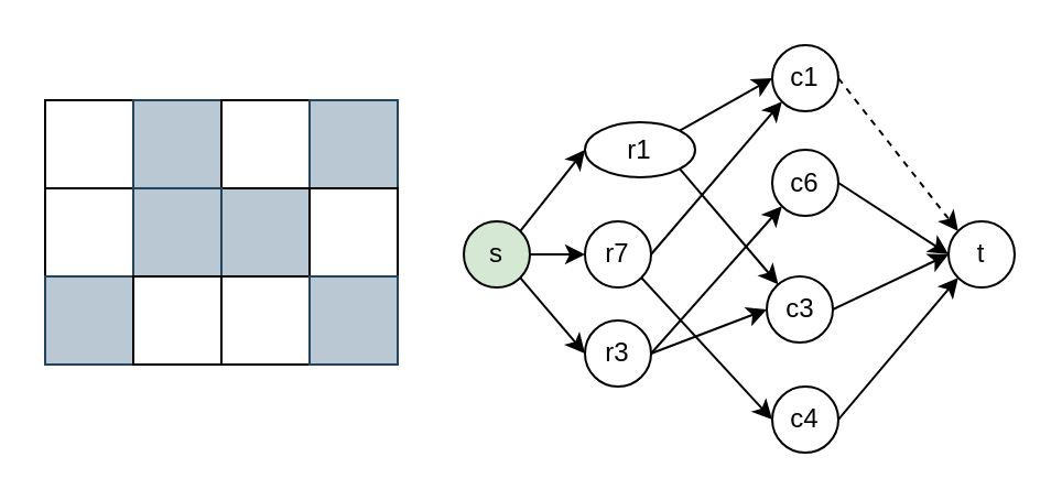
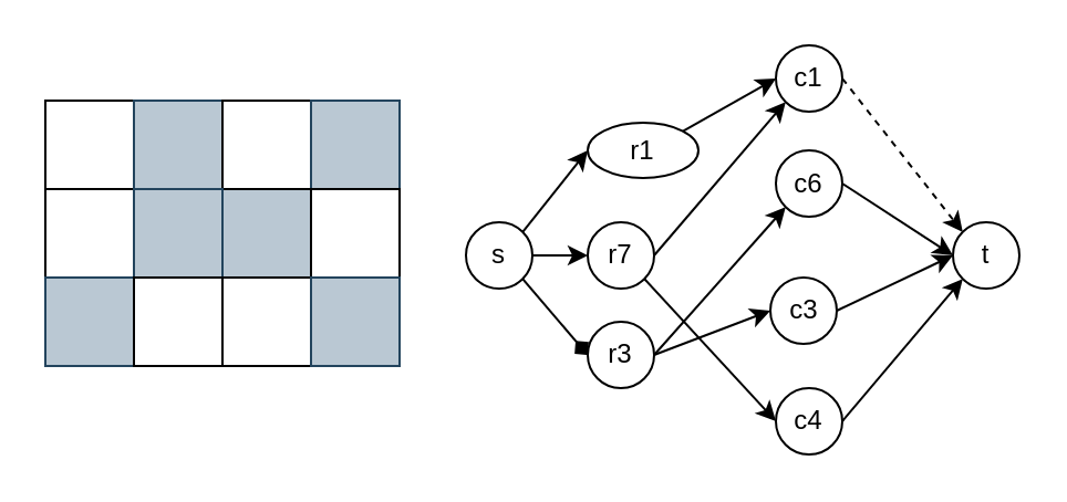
  <mxCell id="0" />
  <mxCell id="1" parent="0" />
  <mxCell id="2" value="" style="rounded=0;whiteSpace=wrap;html=1;fillColor=#bac8d3;strokeColor=#23445d;" vertex="1" parent="1"><mxGeometry x="20" y="45" width="120" height="80" as="geometry" /></mxCell>
  <mxCell id="3" value="" style="rounded=0;whiteSpace=wrap;html=1;" vertex="1" parent="1"><mxGeometry x="20" y="45" width="40" height="40" as="geometry" /></mxCell>
  <mxCell id="4" value="" style="rounded=0;whiteSpace=wrap;html=1;fillColor=#bac8d3;strokeColor=#23445d;" vertex="1" parent="1"><mxGeometry x="60" y="45" width="40" height="40" as="geometry" /></mxCell>
  <mxCell id="5" value="" style="rounded=0;whiteSpace=wrap;html=1;" vertex="1" parent="1"><mxGeometry x="100" y="45" width="40" height="40" as="geometry" /></mxCell>
  <mxCell id="6" value="" style="rounded=0;whiteSpace=wrap;html=1;" vertex="1" parent="1"><mxGeometry x="20" y="85" width="40" height="40" as="geometry" /></mxCell>
  <mxCell id="7" value="" style="rounded=0;whiteSpace=wrap;html=1;fillColor=#bac8d3;strokeColor=#23445d;" vertex="1" parent="1"><mxGeometry x="60" y="85" width="40" height="40" as="geometry" /></mxCell>
  <mxCell id="8" value="" style="rounded=0;whiteSpace=wrap;html=1;fillColor=#bac8d3;strokeColor=#23445d;" vertex="1" parent="1"><mxGeometry x="140" y="45" width="40" height="40" as="geometry" /></mxCell>
  <mxCell id="9" value="" style="rounded=0;whiteSpace=wrap;html=1;" vertex="1" parent="1"><mxGeometry x="140" y="85" width="40" height="40" as="geometry" /></mxCell>
  <mxCell id="10" value="" style="rounded=0;whiteSpace=wrap;html=1;fillColor=#bac8d3;strokeColor=#23445d;" vertex="1" parent="1"><mxGeometry x="20" y="125" width="40" height="40" as="geometry" /></mxCell>
  <mxCell id="11" value="" style="rounded=0;whiteSpace=wrap;html=1;" vertex="1" parent="1"><mxGeometry x="60" y="125" width="40" height="40" as="geometry" /></mxCell>
  <mxCell id="12" value="" style="rounded=0;whiteSpace=wrap;html=1;" vertex="1" parent="1"><mxGeometry x="100" y="125" width="40" height="40" as="geometry" /></mxCell>
  <mxCell id="13" value="" style="rounded=0;whiteSpace=wrap;html=1;fillColor=#bac8d3;strokeColor=#23445d;" vertex="1" parent="1"><mxGeometry x="140" y="125" width="40" height="40" as="geometry" /></mxCell>
  <mxCell id="14" style="edgeStyle=none;rounded=0;orthogonalLoop=1;jettySize=auto;html=1;exitX=1;exitY=0;exitDx=0;exitDy=0;entryX=0;entryY=0.5;entryDx=0;entryDy=0;" edge="1" parent="1" source="16" target="24"><mxGeometry relative="1" as="geometry" /></mxCell>
- <mxCell id="15" style="edgeStyle=none;rounded=0;orthogonalLoop=1;jettySize=auto;html=1;exitX=1;exitY=1;exitDx=0;exitDy=0;" edge="1" parent="1" source="16" target="28"><mxGeometry relative="1" as="geometry" /></mxCell>
  <mxCell id="16" value="r1" style="ellipse;whiteSpace=wrap;html=1;aspect=fixed;" vertex="1" parent="1"><mxGeometry x="265" y="55" width="50" height="25" as="geometry" /></mxCell>
  <mxCell id="17" style="edgeStyle=none;rounded=0;orthogonalLoop=1;jettySize=auto;html=1;exitX=1;exitY=0.5;exitDx=0;exitDy=0;entryX=0;entryY=1;entryDx=0;entryDy=0;" edge="1" parent="1" source="19" target="24"><mxGeometry relative="1" as="geometry" /></mxCell>
  <mxCell id="18" style="edgeStyle=none;rounded=0;orthogonalLoop=1;jettySize=auto;html=1;exitX=1;exitY=1;exitDx=0;exitDy=0;entryX=0;entryY=0.5;entryDx=0;entryDy=0;" edge="1" parent="1" source="19" target="30"><mxGeometry relative="1" as="geometry" /></mxCell>
  <mxCell id="19" value="r7" style="ellipse;whiteSpace=wrap;html=1;aspect=fixed;" vertex="1" parent="1"><mxGeometry x="265" y="100" width="30" height="30" as="geometry" /></mxCell>
  <mxCell id="20" style="edgeStyle=none;rounded=0;orthogonalLoop=1;jettySize=auto;html=1;exitX=1;exitY=0.5;exitDx=0;exitDy=0;entryX=0;entryY=1;entryDx=0;entryDy=0;" edge="1" parent="1" source="22" target="26"><mxGeometry relative="1" as="geometry" /></mxCell>
  <mxCell id="21" style="edgeStyle=none;rounded=0;orthogonalLoop=1;jettySize=auto;html=1;exitX=1;exitY=0.5;exitDx=0;exitDy=0;entryX=0;entryY=0.5;entryDx=0;entryDy=0;" edge="1" parent="1" source="22" target="28"><mxGeometry relative="1" as="geometry" /></mxCell>
  <mxCell id="22" value="r3" style="ellipse;whiteSpace=wrap;html=1;aspect=fixed;" vertex="1" parent="1"><mxGeometry x="265" y="145" width="30" height="30" as="geometry" /></mxCell>
  <mxCell id="23" style="edgeStyle=none;rounded=0;orthogonalLoop=1;jettySize=auto;html=1;exitX=1;exitY=0.5;exitDx=0;exitDy=0;entryX=0;entryY=0;entryDx=0;entryDy=0;dashed=1;" edge="1" parent="1" source="24" target="35"><mxGeometry relative="1" as="geometry" /></mxCell>
  <mxCell id="24" value="c1" style="ellipse;whiteSpace=wrap;html=1;aspect=fixed;" vertex="1" parent="1"><mxGeometry x="350" y="20" width="30" height="30" as="geometry" /></mxCell>
  <mxCell id="25" style="edgeStyle=none;rounded=0;orthogonalLoop=1;jettySize=auto;html=1;exitX=1;exitY=0.5;exitDx=0;exitDy=0;" edge="1" parent="1" source="26"><mxGeometry relative="1" as="geometry"><mxPoint x="430" y="115" as="targetPoint" /></mxGeometry></mxCell>
  <mxCell id="26" value="c6" style="ellipse;whiteSpace=wrap;html=1;aspect=fixed;" vertex="1" parent="1"><mxGeometry x="350" y="67.5" width="30" height="30" as="geometry" /></mxCell>
  <mxCell id="27" style="edgeStyle=none;rounded=0;orthogonalLoop=1;jettySize=auto;html=1;exitX=1;exitY=0.5;exitDx=0;exitDy=0;" edge="1" parent="1" source="28"><mxGeometry relative="1" as="geometry"><mxPoint x="430" y="115" as="targetPoint" /></mxGeometry></mxCell>
  <mxCell id="28" value="c3" style="ellipse;whiteSpace=wrap;html=1;aspect=fixed;" vertex="1" parent="1"><mxGeometry x="347.5" y="125" width="30" height="30" as="geometry" /></mxCell>
  <mxCell id="29" style="edgeStyle=none;rounded=0;orthogonalLoop=1;jettySize=auto;html=1;exitX=1;exitY=0.5;exitDx=0;exitDy=0;entryX=0;entryY=1;entryDx=0;entryDy=0;" edge="1" parent="1" source="30" target="35"><mxGeometry relative="1" as="geometry" /></mxCell>
  <mxCell id="30" value="c4" style="ellipse;whiteSpace=wrap;html=1;aspect=fixed;" vertex="1" parent="1"><mxGeometry x="350" y="175" width="30" height="30" as="geometry" /></mxCell>
  <mxCell id="31" style="rounded=0;orthogonalLoop=1;jettySize=auto;html=1;exitX=1;exitY=0;exitDx=0;exitDy=0;entryX=0;entryY=0.5;entryDx=0;entryDy=0;" edge="1" parent="1" source="34" target="16"><mxGeometry relative="1" as="geometry" /></mxCell>
  <mxCell id="32" style="edgeStyle=none;rounded=0;orthogonalLoop=1;jettySize=auto;html=1;exitX=1;exitY=0.5;exitDx=0;exitDy=0;entryX=0;entryY=0.5;entryDx=0;entryDy=0;" edge="1" parent="1" source="34" target="19"><mxGeometry relative="1" as="geometry" /></mxCell>
- <mxCell id="33" style="edgeStyle=none;rounded=0;orthogonalLoop=1;jettySize=auto;html=1;exitX=1;exitY=1;exitDx=0;exitDy=0;entryX=0;entryY=0.5;entryDx=0;entryDy=0;" edge="1" parent="1" source="34" target="22"><mxGeometry relative="1" as="geometry" /></mxCell>
- <mxCell id="34" value="s" style="ellipse;whiteSpace=wrap;html=1;aspect=fixed;fillColor=#d5e8d4;" vertex="1" parent="1"><mxGeometry x="210" y="100" width="30" height="30" as="geometry" /></mxCell>
+ <mxCell id="33" style="edgeStyle=none;rounded=0;orthogonalLoop=1;jettySize=auto;html=1;exitX=1;exitY=1;exitDx=0;exitDy=0;entryX=0;entryY=0.5;entryDx=0;entryDy=0;endArrow=diamond;" edge="1" parent="1" source="34" target="22"><mxGeometry relative="1" as="geometry" /></mxCell>
+ <mxCell id="34" value="s" style="ellipse;whiteSpace=wrap;html=1;aspect=fixed;" vertex="1" parent="1"><mxGeometry x="210" y="100" width="30" height="30" as="geometry" /></mxCell>
  <mxCell id="35" value="t" style="ellipse;whiteSpace=wrap;html=1;aspect=fixed;" vertex="1" parent="1"><mxGeometry x="430" y="100" width="30" height="30" as="geometry" /></mxCell>
